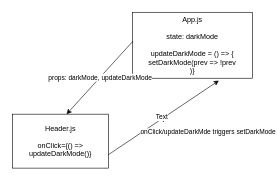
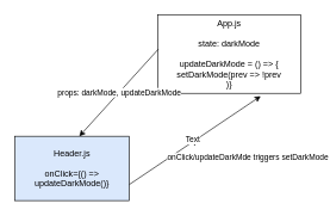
  <mxCell id="0" />
  <mxCell id="1" parent="0" />
  <mxCell id="2" value="App.js&lt;br&gt;&lt;br&gt;state: darkMode&lt;br&gt;&lt;br&gt;updateDarkMode = () =&amp;gt; {&lt;br&gt;setDarkMode(prev =&amp;gt; !prev&lt;br&gt;)}" style="whiteSpace=wrap;html=1;" parent="1" vertex="1"><mxGeometry x="220" y="20" width="200" height="110" as="geometry" /></mxCell>
  <mxCell id="3" style="edgeStyle=none;html=1;" parent="1" source="4" edge="1"><mxGeometry relative="1" as="geometry"><mxPoint x="120" y="190" as="targetPoint" /></mxGeometry></mxCell>
- <mxCell id="4" value="Header.js&lt;br&gt;&lt;br&gt;onClick={() =&amp;gt; updateDarkMode()}" style="whiteSpace=wrap;html=1;" parent="1" vertex="1"><mxGeometry x="20" y="190" width="160" height="90" as="geometry" /></mxCell>
+ <mxCell id="4" value="Header.js&lt;br&gt;&lt;br&gt;onClick={() =&amp;gt; updateDarkMode()}" style="whiteSpace=wrap;html=1;fillColor=#dae8fc;" parent="1" vertex="1"><mxGeometry x="20" y="190" width="160" height="90" as="geometry" /></mxCell>
  <mxCell id="5" value="" style="endArrow=classic;html=1;exitX=0.005;exitY=0.436;exitDx=0;exitDy=0;exitPerimeter=0;" parent="1" source="2" edge="1"><mxGeometry relative="1" as="geometry"><mxPoint x="100" y="190" as="sourcePoint" /><mxPoint x="110" y="190" as="targetPoint" /></mxGeometry></mxCell>
  <mxCell id="6" value="props: darkMode, updateDarkMode" style="edgeLabel;resizable=0;html=1;align=center;verticalAlign=middle;" parent="5" connectable="0" vertex="1"><mxGeometry relative="1" as="geometry" /></mxCell>
  <mxCell id="7" value="j" style="endArrow=classic;html=1;entryX=0.72;entryY=1.036;entryDx=0;entryDy=0;entryPerimeter=0;exitX=1;exitY=0.75;exitDx=0;exitDy=0;" parent="1" source="4" target="2" edge="1"><mxGeometry relative="1" as="geometry"><mxPoint x="230" y="240" as="sourcePoint" /><mxPoint x="390" y="170" as="targetPoint" /></mxGeometry></mxCell>
  <mxCell id="8" value="onClick/updateDarkMde triggers setDarkMode" style="edgeLabel;resizable=0;html=1;align=center;verticalAlign=middle;" parent="7" connectable="0" vertex="1"><mxGeometry relative="1" as="geometry"><mxPoint x="73" y="24" as="offset" /></mxGeometry></mxCell>
  <mxCell id="9" value="Text" style="edgeLabel;html=1;align=center;verticalAlign=middle;resizable=0;points=[];" parent="7" vertex="1" connectable="0"><mxGeometry x="-0.013" y="3" relative="1" as="geometry"><mxPoint as="offset" /></mxGeometry></mxCell>
